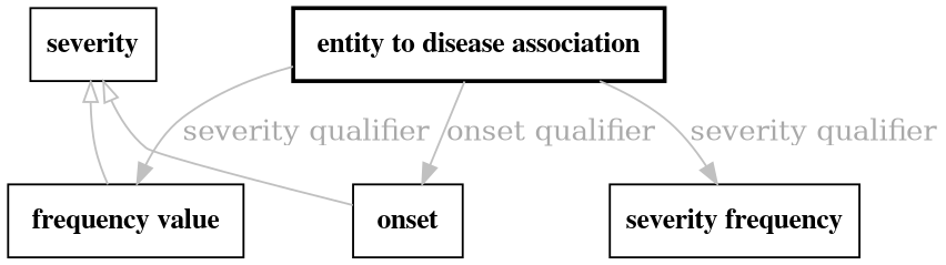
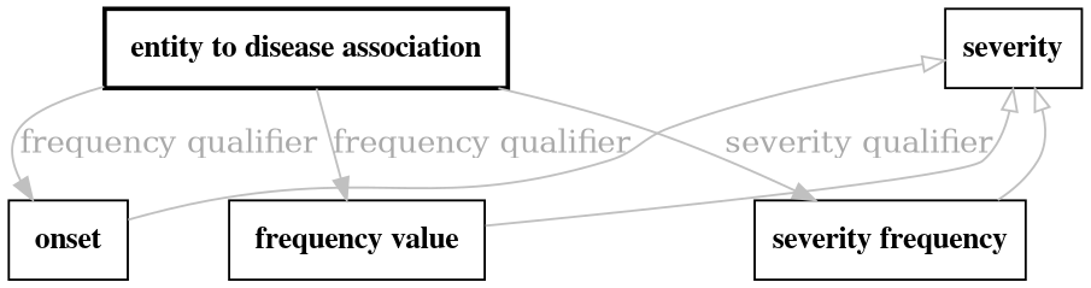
  digraph {
    fontsize=32
    penwidth=5
    node [color=black fontname="times bold" shape=rectangle style=solid]
    edge [color=gray fontcolor=darkgray]
    n1 [label=" entity to disease association " style=bold]
    n2 [label=" onset "]
    n3 [label="severity frequency"]
    n4 [label=" frequency value "]
    n5 [label=severity style=""]
-   n1 -> n2 [label="onset qualifier"]
+   n1 -> n2 [label="frequency qualifier"]
    n1 -> n3 [label="severity qualifier"]
-   n1 -> n4 [label="severity qualifier"]
+   n1 -> n4 [label="frequency qualifier"]
    n5 -> n2 [arrowtail=onormal dir=back]
+   n5 -> n3 [arrowtail=onormal dir=back]
    n5 -> n4 [arrowtail=onormal dir=back]
  }
